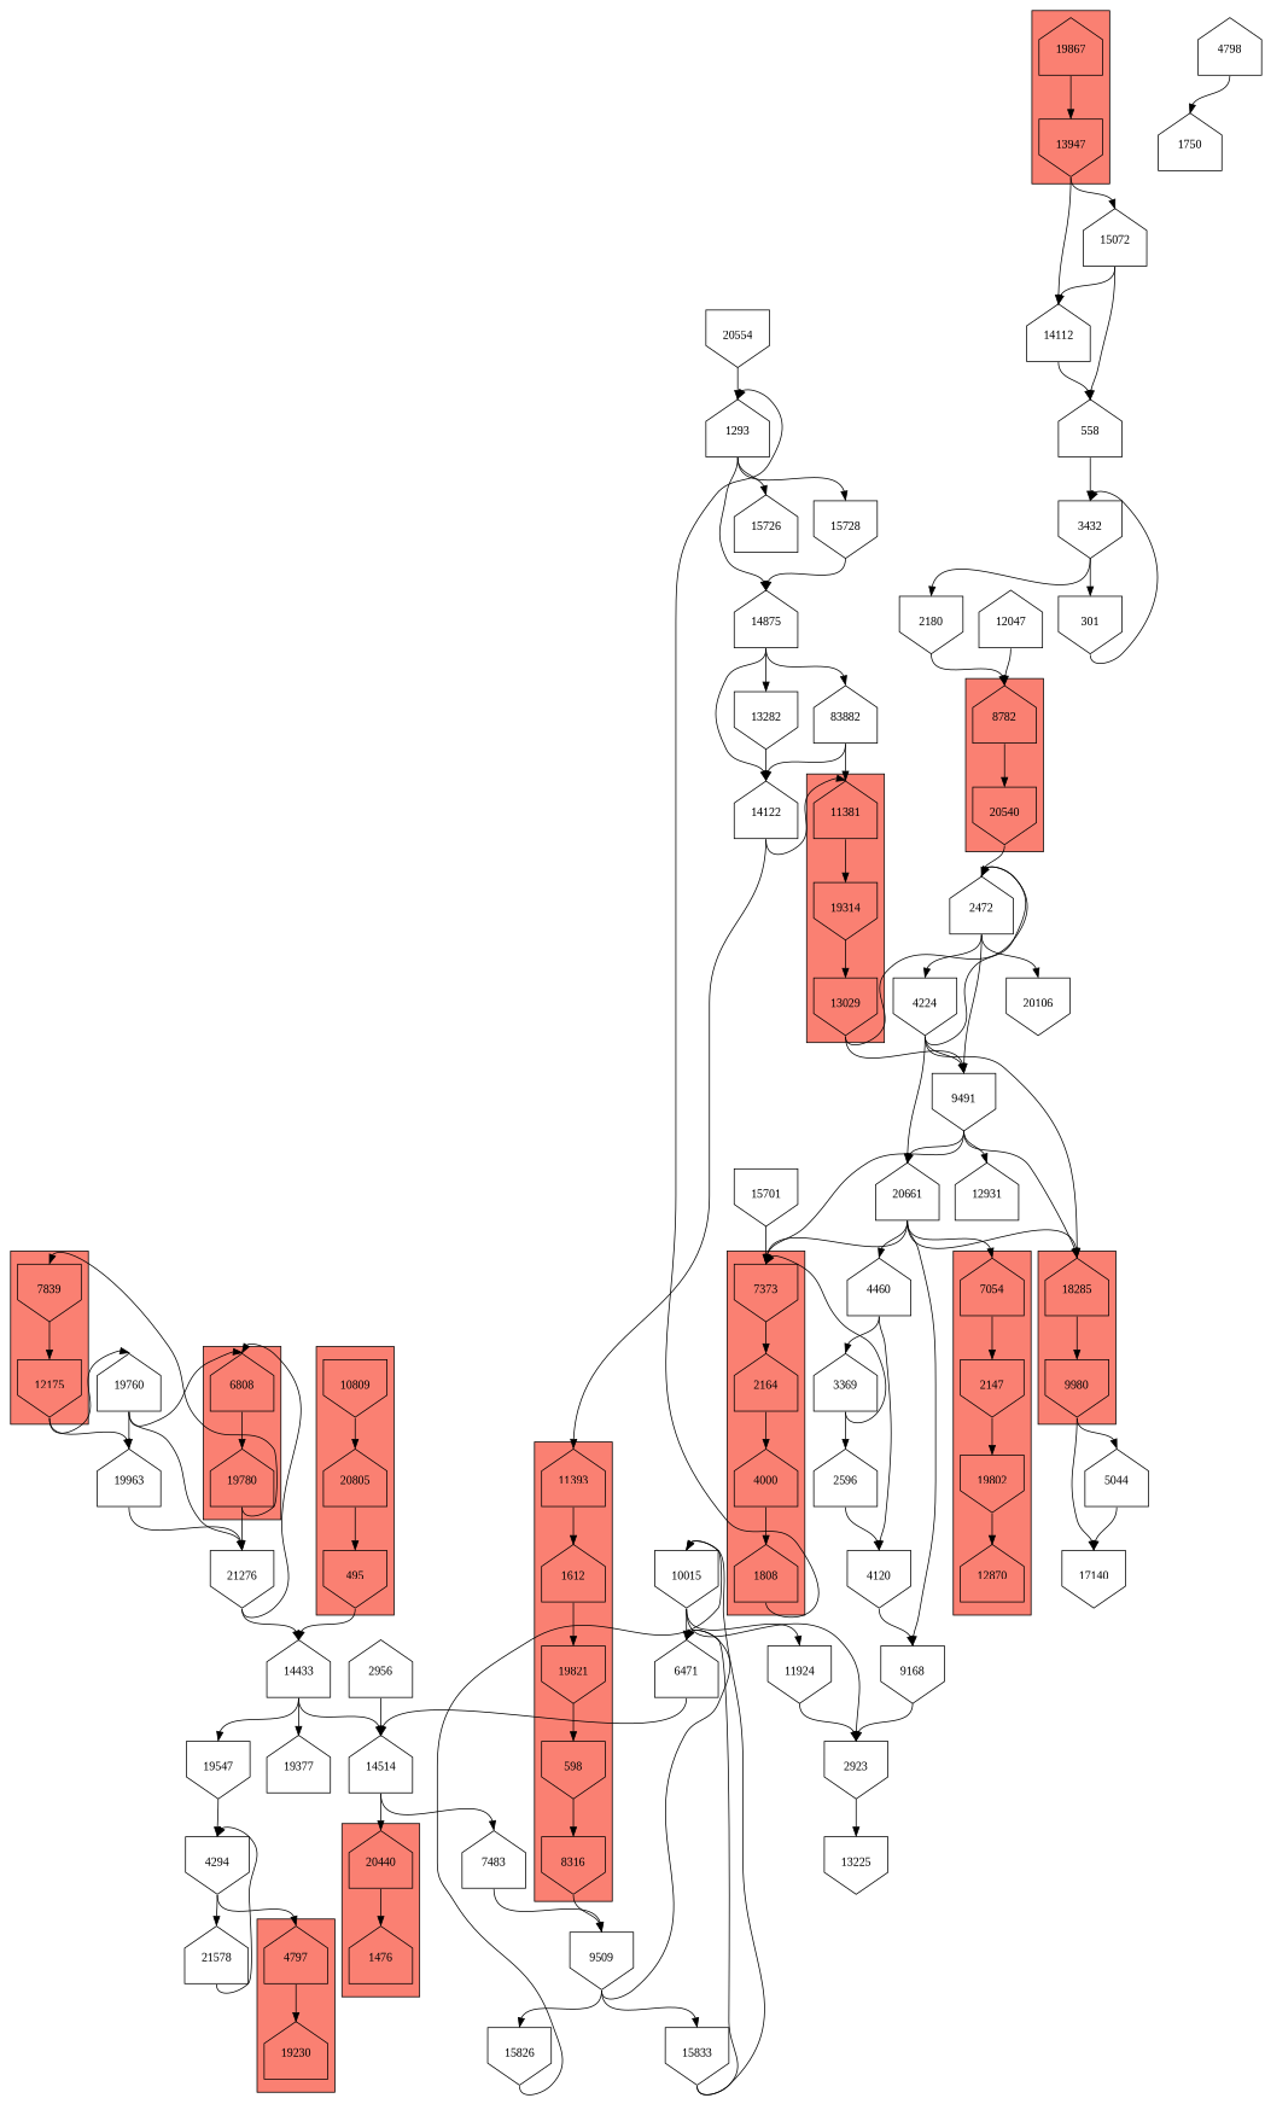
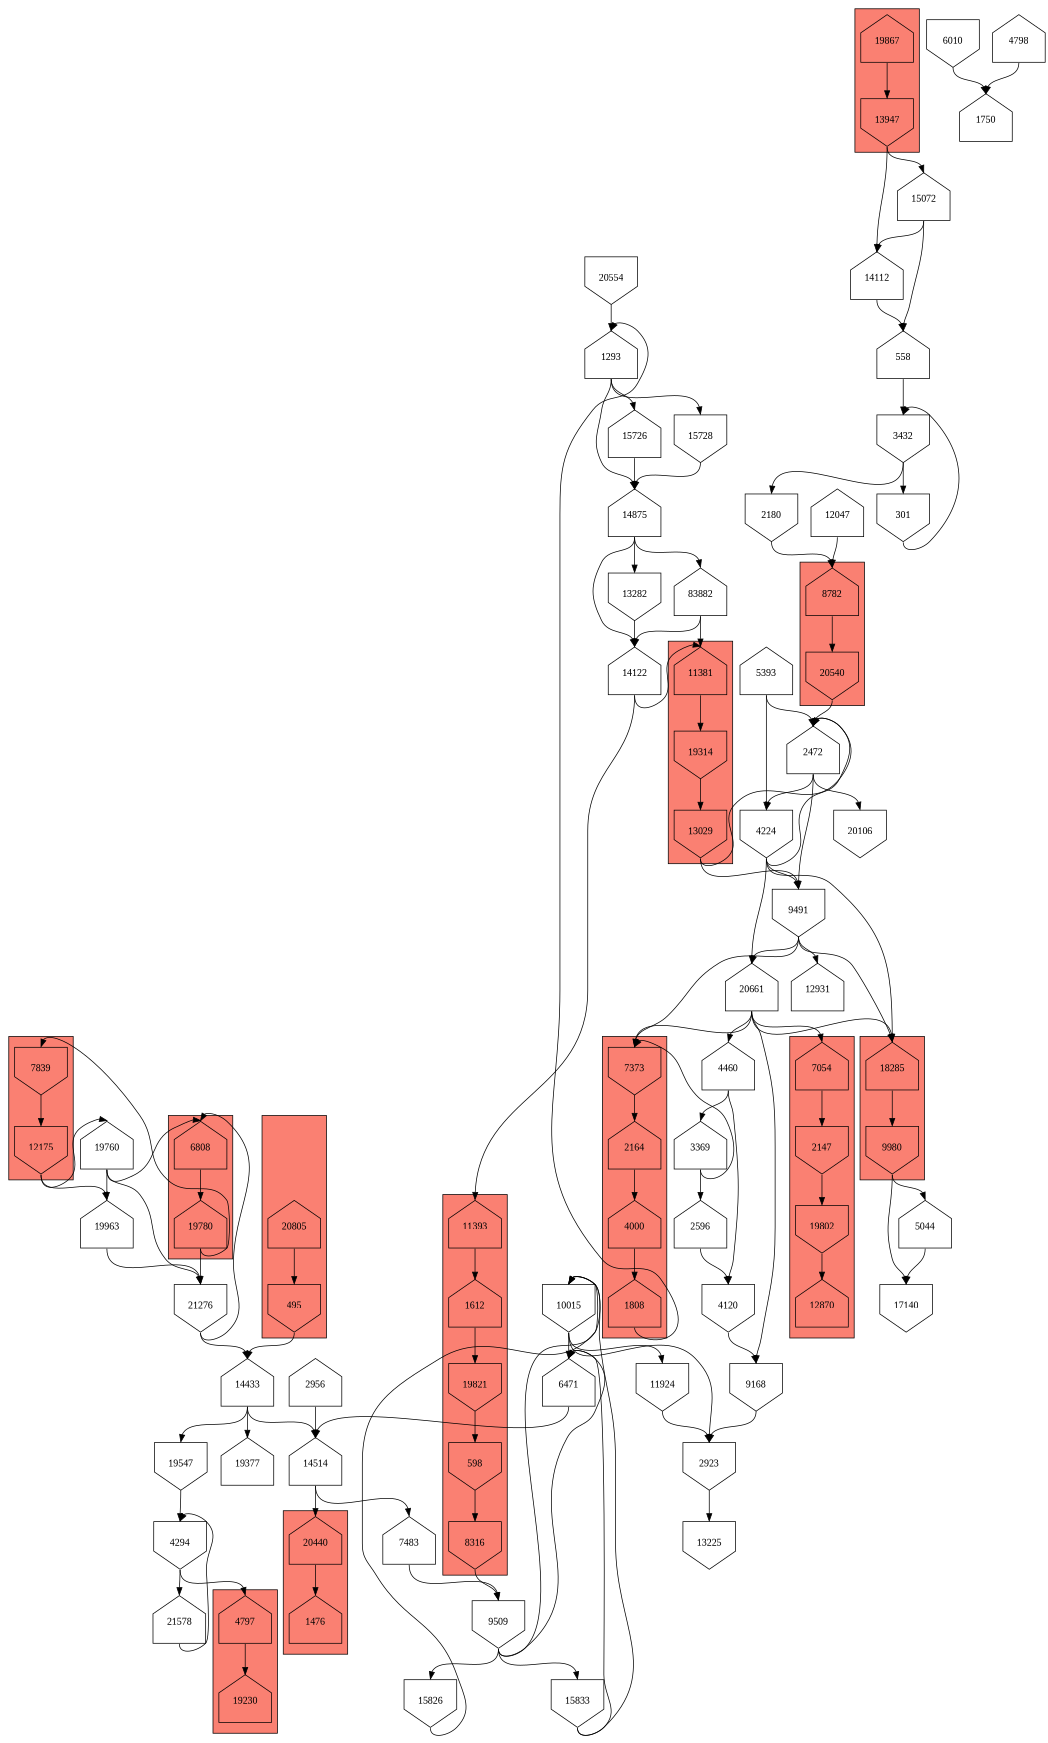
  digraph {
    fontname="Liberation Serif"
    node [fontname="Liberation Serif" shape=house]
    edge [fontname="Liberation Serif" headport=n tailport=s]
    18285 [height=1 width=1]
    9980 [height=1 shape=invhouse width=1]
    8782 [height=1 width=1]
    n4 [height=1 label=20540 shape=invhouse width=1]
    7373 [height=1 shape=invhouse width=1]
    2164 [height=1 width=1]
    4000 [height=1 width=1]
    1808 [height=1 width=1]
    11381 [height=1 width=1]
    19314 [height=1 shape=invhouse width=1]
    13029 [height=1 shape=invhouse width=1]
    11393 [height=1 width=1]
    1612 [height=1 width=1]
    19821 [height=1 shape=invhouse width=1]
    598 [height=1 shape=invhouse width=1]
    8316 [height=1 shape=invhouse width=1]
    20440 [height=1 width=1]
    1476 [height=1 width=1]
    4797 [height=1 width=1]
    19230 [height=1 width=1]
-   10809 [height=1 shape=invhouse width=1]
    20805 [height=1 width=1]
    495 [height=1 shape=invhouse width=1]
    6808 [height=1 width=1]
    19780 [height=1 width=1]
    7839 [height=1 shape=invhouse width=1]
    12175 [height=1 shape=invhouse width=1]
    7054 [height=1 width=1]
    2147 [height=1 shape=invhouse width=1]
    n30 [height=1 label=19802 shape=invhouse width=1]
    12870 [height=1 width=1]
    19867 [height=1 width=1]
    13947 [height=1 shape=invhouse width=1]
    5044 [height=1 width=1]
    17140 [height=1 shape=invhouse width=1]
    1293 [height=1 width=1]
    2472 [height=1 width=1]
    9491 [height=1 shape=invhouse width=1]
    9509 [height=1 shape=invhouse width=1]
    14433 [height=1 width=1]
    21276 [height=1 shape=invhouse width=1]
    19760 [height=1 width=1]
    19963 [height=1 width=1]
    14112 [height=1 width=1]
    15072 [height=1 width=1]
    14875 [height=1 width=1]
    15726 [height=1 width=1]
    15728 [height=1 shape=invhouse width=1]
    4224 [height=1 shape=invhouse width=1]
    20106 [height=1 shape=invhouse width=1]
    20661 [height=1 width=1]
    12931 [height=1 width=1]
    6471 [height=1 width=1]
    10015 [height=1 shape=invhouse width=1]
    15826 [height=1 shape=invhouse width=1]
    15833 [height=1 shape=invhouse width=1]
    14514 [height=1 width=1]
    19377 [height=1 width=1]
    19547 [height=1 shape=invhouse width=1]
    558 [height=1 width=1]
    9168 [height=1 shape=invhouse width=1]
    4460 [height=1 width=1]
    13282 [height=1 shape=invhouse width=1]
    14122 [height=1 width=1]
    n65 [height=1 label=83882 width=1]
    2923 [height=1 shape=invhouse width=1]
    11924 [height=1 shape=invhouse width=1]
    7483 [height=1 width=1]
    2956 [height=1 width=1]
    4294 [height=1 shape=invhouse width=1]
    21578 [height=1 width=1]
    13225 [height=1 shape=invhouse width=1]
    4798 [height=1 width=1]
    1750 [height=1 width=1]
+   6010 [height=1 shape=invhouse width=1]
    4120 [height=1 shape=invhouse width=1]
    2596 [height=1 width=1]
    3369 [height=1 width=1]
    20554 [height=1 shape=invhouse width=1]
-   15701 [height=1 shape=invhouse width=1]
+   5393 [height=1 width=1]
    2180 [height=1 shape=invhouse width=1]
    3432 [height=1 shape=invhouse width=1]
    301 [height=1 shape=invhouse width=1]
    12047 [height=1 width=1]
    subgraph cluster_1 {
      fillcolor=salmon
      style=filled
      18285
      9980
    }
    subgraph cluster_2 {
      fillcolor=salmon
      style=filled
      8782
      n4
    }
    subgraph cluster_3 {
      fillcolor=salmon
      style=filled
      7373
      2164
      4000
      1808
    }
    subgraph cluster_4 {
      fillcolor=salmon
      style=filled
      11381
      19314
      13029
    }
    subgraph cluster_5 {
      fillcolor=salmon
      style=filled
      11393
      1612
      19821
      598
      8316
    }
    subgraph cluster_6 {
      fillcolor=salmon
      style=filled
      20440
      1476
    }
    subgraph cluster_7 {
      fillcolor=salmon
      style=filled
      4797
      19230
    }
    subgraph cluster_8 {
      fillcolor=salmon
      style=filled
-     10809
      20805
      495
    }
    subgraph cluster_9 {
      fillcolor=salmon
      style=filled
      6808
      19780
    }
    subgraph cluster_10 {
      fillcolor=salmon
      style=filled
      7839
      12175
    }
    subgraph cluster_11 {
      fillcolor=salmon
      style=filled
      7054
      2147
      n30
      12870
    }
    subgraph cluster_12 {
      fillcolor=salmon
      style=filled
      19867
      13947
    }
    18285 -> 9980
    9980 -> 5044
    9980 -> 17140
    8782 -> n4
    n4 -> 2472
    7373 -> 2164
    2164 -> 4000
    4000 -> 1808
    1808 -> 1293
    11381 -> 19314
    19314 -> 13029
    13029 -> 2472
    13029 -> 9491
    11393 -> 1612
    1612 -> 19821
    19821 -> 598
    598 -> 8316
    8316 -> 9509
    20440 -> 1476
    4797 -> 19230
-   10809 -> 20805
    20805 -> 495
    495 -> 14433
    6808 -> 19780
    19780 -> 7839
    19780 -> 21276
    7839 -> 12175
    12175 -> 19760
    12175 -> 19963
    7054 -> 2147
    2147 -> n30
    n30 -> 12870
    19867 -> 13947
    13947 -> 14112
    13947 -> 15072
    5044 -> 17140
    1293 -> 14875
    1293 -> 15726
    1293 -> 15728
    2472 -> 9491
    2472 -> 4224
    2472 -> 20106
    9491 -> 18285
    9491 -> 7373
    9491 -> 20661
    9491 -> 12931
    9509 -> 6471
+   9509 -> 10015
    9509 -> 15826
    9509 -> 15833
    14433 -> 14514
    14433 -> 19377
    14433 -> 19547
    21276 -> 6808
    21276 -> 14433
    19760 -> 6808
    19760 -> 21276
    19760 -> 19963
    19963 -> 21276
    14112 -> 558
    15072 -> 14112
    15072 -> 558
    14875 -> 13282
    14875 -> 14122
    14875 -> n65
+   15726 -> 14875
    15728 -> 14875
    4224 -> 18285
    4224 -> 2472
    4224 -> 9491
    4224 -> 20661
    20661 -> 18285
    20661 -> 7373
    20661 -> 7054
    20661 -> 9168
    20661 -> 4460
    6471 -> 14514
    10015 -> 6471
    10015 -> 2923
    10015 -> 11924
    15826 -> 10015
    15833 -> 6471
    15833 -> 10015
    14514 -> 20440
    14514 -> 7483
    19547 -> 4294
    558 -> 3432
    9168 -> 2923
    4460 -> 4120
    4460 -> 3369
    13282 -> 14122
    14122 -> 11381
    14122 -> 11393
    n65 -> 11381
    n65 -> 14122
    2923 -> 13225
    11924 -> 2923
    7483 -> 9509
    2956 -> 14514
    4294 -> 4797
    4294 -> 21578
    21578 -> 4294
    4798 -> 1750
+   6010 -> 1750
    4120 -> 9168
    2596 -> 4120
    3369 -> 7373
    3369 -> 2596
    20554 -> 1293
-   15701 -> 7373
+   5393 -> 2472
+   5393 -> 4224
    2180 -> 8782
    3432 -> 2180
    3432 -> 301
    301 -> 3432
    12047 -> 8782
  }
